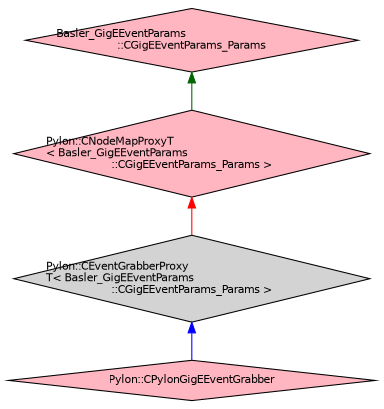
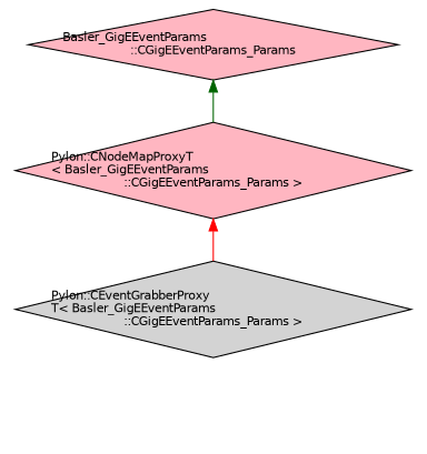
  digraph {
    node [color=black fillcolor=lightpink fontname=Helvetica fontsize=10 shape=diamond style=filled]
    edge [dir=back fontname=Helvetica fontsize=10 labelfontname=Helvetica labelfontsize=10 style=solid]
-   n1 [fontcolor=black height=0.2 label="Pylon::CPylonGigEEventGrabber" width=0.4]
    n2 [fillcolor=lightgrey height=0.2 label="Pylon::CEventGrabberProxy\lT\< Basler_GigEEventParams\l::CGigEEventParams_Params \>" width=0.4]
    n3 [height=0.2 label="Pylon::CNodeMapProxyT\l\< Basler_GigEEventParams\l::CGigEEventParams_Params \>" width=0.4]
    n4 [height=0.2 label="Basler_GigEEventParams\l::CGigEEventParams_Params" width=0.4]
-   n2 -> n1 [color=blue]
    n3 -> n2 [color=red]
    n4 -> n3 [color=darkgreen]
  }
